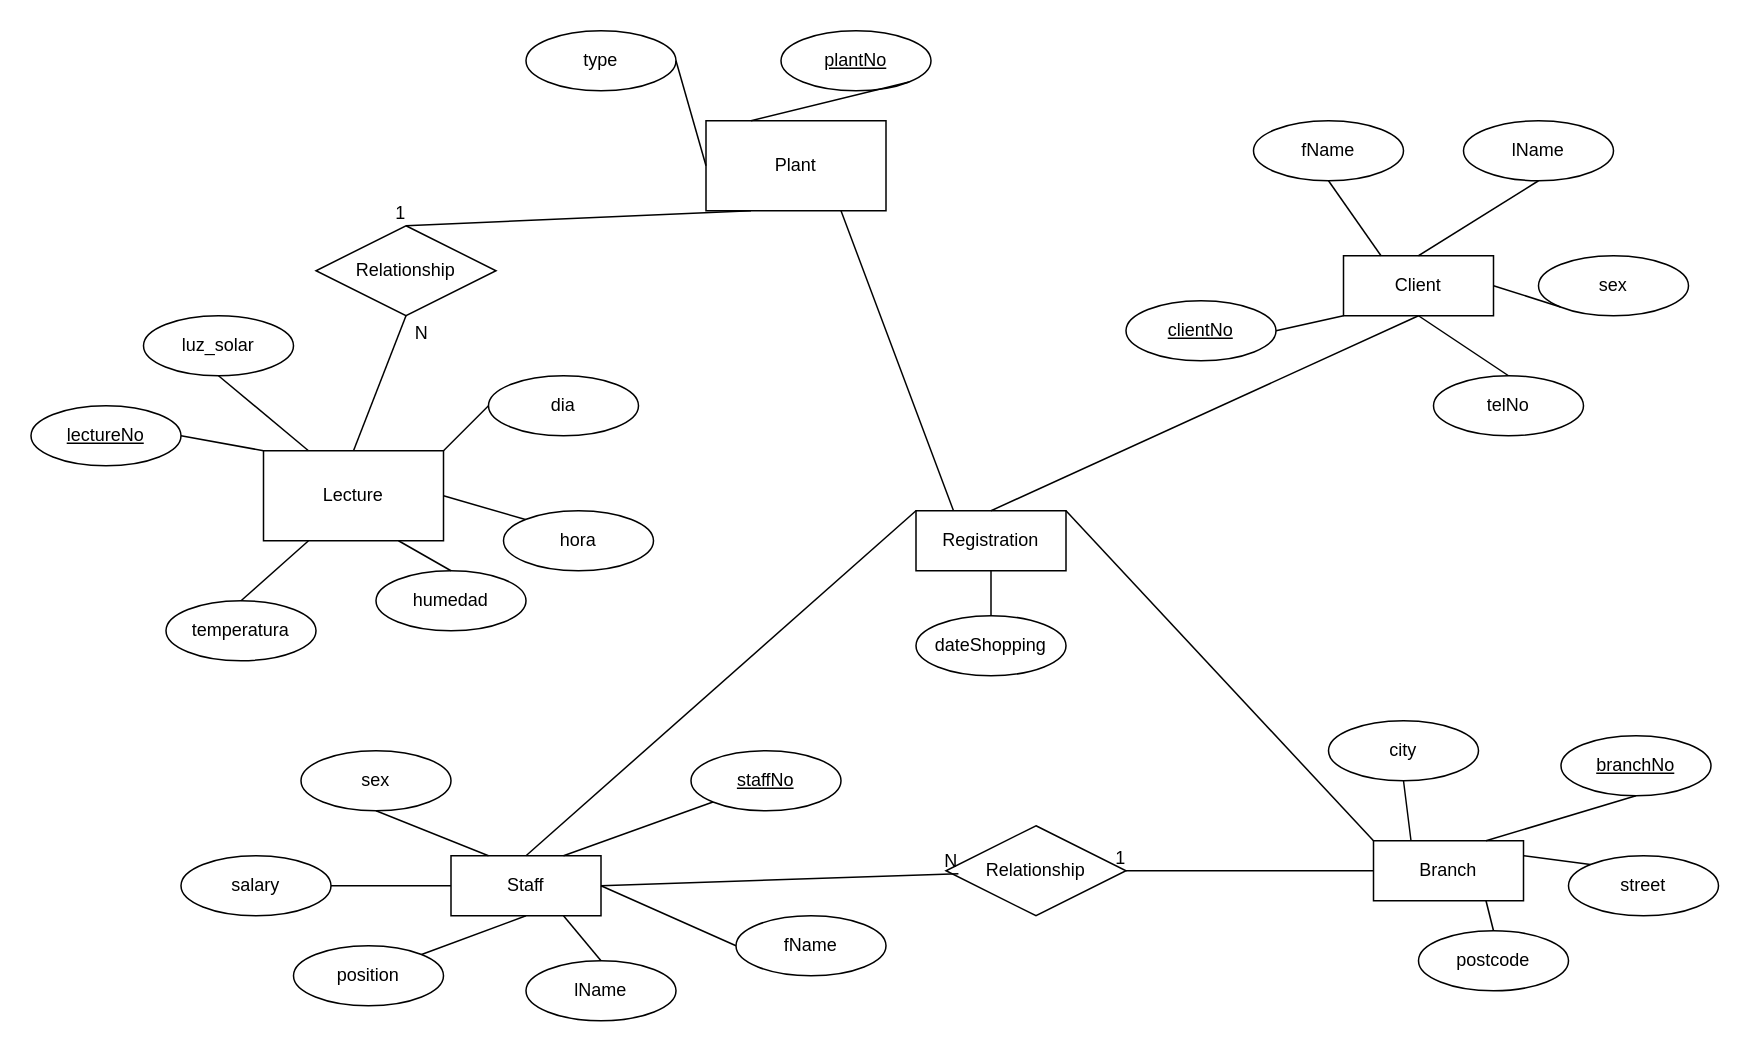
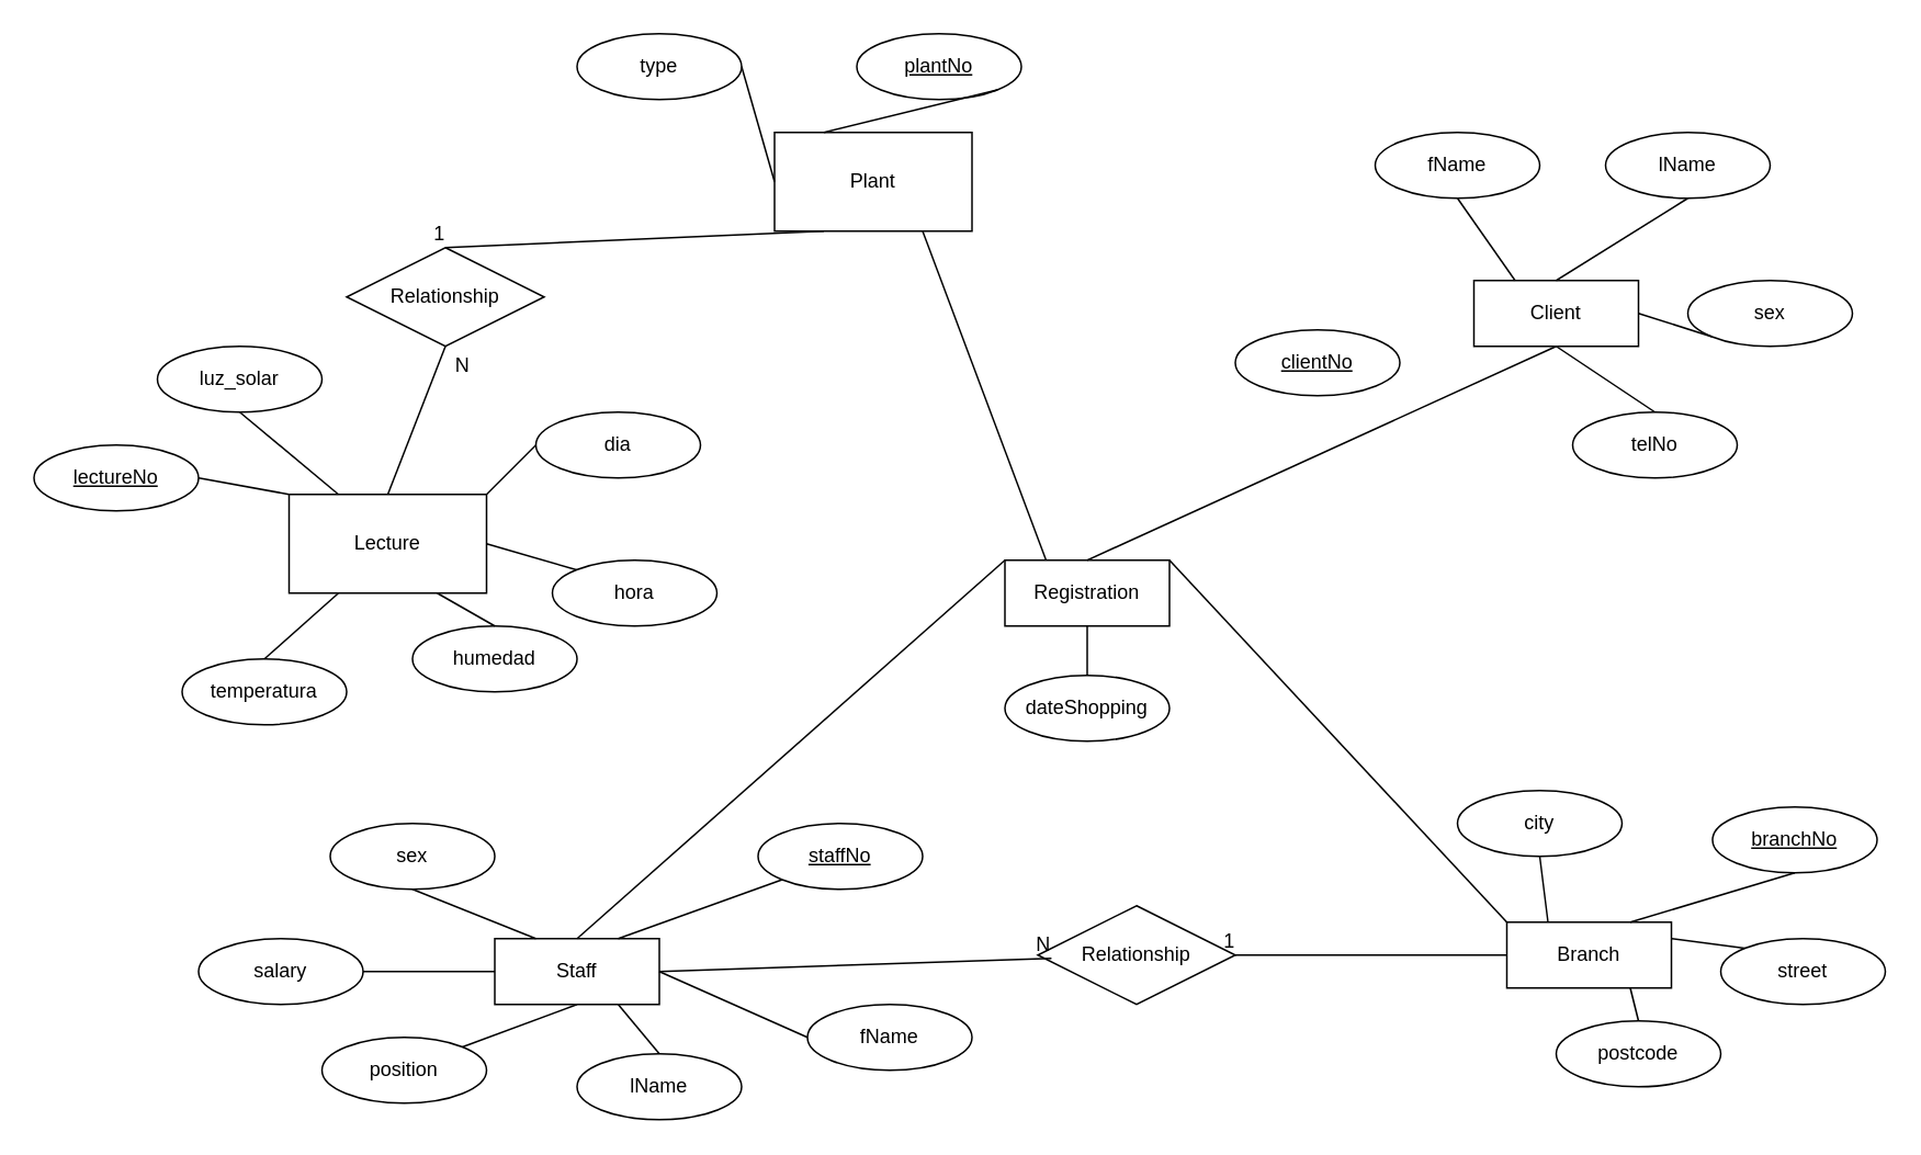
  <mxCell id="0" />
  <mxCell id="1" parent="0" />
  <mxCell id="2" value="Plant" style="whiteSpace=wrap;html=1;align=center;" parent="1" vertex="1"><mxGeometry x="470" y="80" width="120" height="60" as="geometry" /></mxCell>
  <mxCell id="3" value="Client" style="whiteSpace=wrap;html=1;align=center;" parent="1" vertex="1"><mxGeometry x="895" y="170" width="100" height="40" as="geometry" /></mxCell>
  <mxCell id="4" value="Staff" style="whiteSpace=wrap;html=1;align=center;" parent="1" vertex="1"><mxGeometry x="300" y="570" width="100" height="40" as="geometry" /></mxCell>
  <mxCell id="5" value="Branch" style="whiteSpace=wrap;html=1;align=center;" parent="1" vertex="1"><mxGeometry x="915" y="560" width="100" height="40" as="geometry" /></mxCell>
  <mxCell id="6" value="Registration" style="whiteSpace=wrap;html=1;align=center;" parent="1" vertex="1"><mxGeometry x="610" y="340" width="100" height="40" as="geometry" /></mxCell>
  <mxCell id="7" value="type" style="ellipse;whiteSpace=wrap;html=1;align=center;" parent="1" vertex="1"><mxGeometry x="350" width="100" height="40" as="geometry" y="20" /></mxCell>
  <mxCell id="8" value="plantNo" style="ellipse;whiteSpace=wrap;html=1;align=center;fontStyle=4;" parent="1" vertex="1"><mxGeometry x="520" width="100" height="40" as="geometry" y="20" /></mxCell>
  <mxCell id="9" value="" style="endArrow=none;html=1;rounded=0;exitX=1;exitY=1;exitDx=0;exitDy=0;entryX=0.25;entryY=0;entryDx=0;entryDy=0;" parent="1" source="8" target="2" edge="1"><mxGeometry relative="1" as="geometry"><mxPoint x="355" y="110" as="sourcePoint" /><mxPoint x="515" y="110" as="targetPoint" /></mxGeometry></mxCell>
  <mxCell id="10" value="" style="endArrow=none;html=1;rounded=0;exitX=1;exitY=0.5;exitDx=0;exitDy=0;entryX=0;entryY=0.5;entryDx=0;entryDy=0;" parent="1" source="7" target="2" edge="1"><mxGeometry relative="1" as="geometry"><mxPoint x="410.355" y="74.142" as="sourcePoint" /><mxPoint x="425" y="110" as="targetPoint" /></mxGeometry></mxCell>
  <mxCell id="11" value="fName" style="ellipse;whiteSpace=wrap;html=1;align=center;" parent="1" vertex="1"><mxGeometry x="835" y="80" width="100" height="40" as="geometry" /></mxCell>
  <mxCell id="12" value="lName" style="ellipse;whiteSpace=wrap;html=1;align=center;" parent="1" vertex="1"><mxGeometry x="975" y="80" width="100" height="40" as="geometry" /></mxCell>
  <mxCell id="13" value="clientNo" style="ellipse;whiteSpace=wrap;html=1;align=center;fontStyle=4;" parent="1" vertex="1"><mxGeometry x="750" y="200" width="100" height="40" as="geometry" /></mxCell>
  <mxCell id="14" value="sex" style="ellipse;whiteSpace=wrap;html=1;align=center;" parent="1" vertex="1"><mxGeometry x="1025" y="170" width="100" height="40" as="geometry" /></mxCell>
  <mxCell id="15" value="telNo" style="ellipse;whiteSpace=wrap;html=1;align=center;" parent="1" vertex="1"><mxGeometry x="955" y="250" width="100" height="40" as="geometry" /></mxCell>
- <mxCell id="16" value="" style="endArrow=none;html=1;rounded=0;exitX=1;exitY=0.5;exitDx=0;exitDy=0;entryX=0;entryY=1;entryDx=0;entryDy=0;" parent="1" source="13" target="3" edge="1"><mxGeometry relative="1" as="geometry"><mxPoint x="835" y="300" as="sourcePoint" /><mxPoint x="995" y="300" as="targetPoint" /></mxGeometry></mxCell>
  <mxCell id="17" value="" style="endArrow=none;html=1;rounded=0;exitX=0.5;exitY=0;exitDx=0;exitDy=0;entryX=0.5;entryY=1;entryDx=0;entryDy=0;" parent="1" source="15" target="3" edge="1"><mxGeometry relative="1" as="geometry"><mxPoint x="855" y="240" as="sourcePoint" /><mxPoint x="905" y="220" as="targetPoint" /></mxGeometry></mxCell>
  <mxCell id="18" value="" style="endArrow=none;html=1;rounded=0;exitX=0.5;exitY=1;exitDx=0;exitDy=0;entryX=0.25;entryY=0;entryDx=0;entryDy=0;" parent="1" source="11" target="3" edge="1"><mxGeometry relative="1" as="geometry"><mxPoint x="865" y="250" as="sourcePoint" /><mxPoint x="915" y="230" as="targetPoint" /></mxGeometry></mxCell>
  <mxCell id="19" value="" style="endArrow=none;html=1;rounded=0;exitX=0.5;exitY=0;exitDx=0;exitDy=0;entryX=0.5;entryY=1;entryDx=0;entryDy=0;" parent="1" source="3" target="12" edge="1"><mxGeometry relative="1" as="geometry"><mxPoint x="875" y="260" as="sourcePoint" /><mxPoint x="925" y="240" as="targetPoint" /></mxGeometry></mxCell>
  <mxCell id="20" value="" style="endArrow=none;html=1;rounded=0;exitX=1;exitY=0.5;exitDx=0;exitDy=0;entryX=0;entryY=1;entryDx=0;entryDy=0;" parent="1" source="3" target="14" edge="1"><mxGeometry relative="1" as="geometry"><mxPoint x="885" y="270" as="sourcePoint" /><mxPoint x="935" y="250" as="targetPoint" /></mxGeometry></mxCell>
  <mxCell id="21" value="branchNo" style="ellipse;whiteSpace=wrap;html=1;align=center;fontStyle=4;" parent="1" vertex="1"><mxGeometry x="1040" y="490" width="100" height="40" as="geometry" /></mxCell>
  <mxCell id="22" value="" style="endArrow=none;html=1;rounded=0;exitX=0.75;exitY=0;exitDx=0;exitDy=0;entryX=0.5;entryY=1;entryDx=0;entryDy=0;" parent="1" source="5" target="21" edge="1"><mxGeometry relative="1" as="geometry"><mxPoint x="1105" y="420" as="sourcePoint" /><mxPoint x="1115" y="380" as="targetPoint" /></mxGeometry></mxCell>
  <mxCell id="23" value="street" style="ellipse;whiteSpace=wrap;html=1;align=center;" parent="1" vertex="1"><mxGeometry x="1045" y="570" width="100" height="40" as="geometry" /></mxCell>
  <mxCell id="24" value="postcode" style="ellipse;whiteSpace=wrap;html=1;align=center;" parent="1" vertex="1"><mxGeometry x="945" y="620" width="100" height="40" as="geometry" /></mxCell>
  <mxCell id="25" value="city" style="ellipse;whiteSpace=wrap;html=1;align=center;" parent="1" vertex="1"><mxGeometry x="885" y="480" width="100" height="40" as="geometry" /></mxCell>
  <mxCell id="26" value="" style="endArrow=none;html=1;rounded=0;exitX=1;exitY=0.25;exitDx=0;exitDy=0;entryX=0;entryY=0;entryDx=0;entryDy=0;" parent="1" source="5" target="23" edge="1"><mxGeometry relative="1" as="geometry"><mxPoint x="1000" y="570" as="sourcePoint" /><mxPoint x="1045" y="550" as="targetPoint" /></mxGeometry></mxCell>
  <mxCell id="27" value="" style="endArrow=none;html=1;rounded=0;exitX=0.75;exitY=1;exitDx=0;exitDy=0;entryX=0.5;entryY=0;entryDx=0;entryDy=0;" parent="1" source="5" target="24" edge="1"><mxGeometry relative="1" as="geometry"><mxPoint x="1010" y="580" as="sourcePoint" /><mxPoint x="1055" y="560" as="targetPoint" /></mxGeometry></mxCell>
  <mxCell id="28" value="" style="endArrow=none;html=1;rounded=0;exitX=0.5;exitY=1;exitDx=0;exitDy=0;" parent="1" source="25" edge="1"><mxGeometry relative="1" as="geometry"><mxPoint x="1020" y="590" as="sourcePoint" /><mxPoint x="940" y="560" as="targetPoint" /></mxGeometry></mxCell>
  <mxCell id="29" value="staffNo" style="ellipse;whiteSpace=wrap;html=1;align=center;fontStyle=4;" parent="1" vertex="1"><mxGeometry x="460" y="500" width="100" height="40" as="geometry" /></mxCell>
  <mxCell id="30" value="fName" style="ellipse;whiteSpace=wrap;html=1;align=center;" parent="1" vertex="1"><mxGeometry x="490" y="610" width="100" height="40" as="geometry" /></mxCell>
  <mxCell id="31" value="lName" style="ellipse;whiteSpace=wrap;html=1;align=center;" parent="1" vertex="1"><mxGeometry x="350" y="640" width="100" height="40" as="geometry" /></mxCell>
  <mxCell id="32" value="position" style="ellipse;whiteSpace=wrap;html=1;align=center;" parent="1" vertex="1"><mxGeometry x="195" y="630" width="100" height="40" as="geometry" /></mxCell>
  <mxCell id="33" value="sex" style="ellipse;whiteSpace=wrap;html=1;align=center;" parent="1" vertex="1"><mxGeometry x="200" y="500" width="100" height="40" as="geometry" /></mxCell>
  <mxCell id="34" value="salary" style="ellipse;whiteSpace=wrap;html=1;align=center;" parent="1" vertex="1"><mxGeometry x="120" y="570" width="100" height="40" as="geometry" /></mxCell>
  <mxCell id="35" value="" style="endArrow=none;html=1;rounded=0;exitX=0.25;exitY=0;exitDx=0;exitDy=0;entryX=0.5;entryY=1;entryDx=0;entryDy=0;" parent="1" source="4" target="33" edge="1"><mxGeometry relative="1" as="geometry"><mxPoint x="413.04" y="302" as="sourcePoint" /><mxPoint x="390" y="350" as="targetPoint" /></mxGeometry></mxCell>
  <mxCell id="36" value="" style="endArrow=none;html=1;rounded=0;exitX=0.75;exitY=0;exitDx=0;exitDy=0;entryX=0;entryY=1;entryDx=0;entryDy=0;" parent="1" source="4" target="29" edge="1"><mxGeometry relative="1" as="geometry"><mxPoint x="355" y="570" as="sourcePoint" /><mxPoint x="320" y="540" as="targetPoint" /></mxGeometry></mxCell>
  <mxCell id="37" value="" style="endArrow=none;html=1;rounded=0;exitX=0;exitY=0.5;exitDx=0;exitDy=0;entryX=1;entryY=0.5;entryDx=0;entryDy=0;" parent="1" source="30" target="4" edge="1"><mxGeometry relative="1" as="geometry"><mxPoint x="365" y="580" as="sourcePoint" /><mxPoint x="330" y="550" as="targetPoint" /></mxGeometry></mxCell>
  <mxCell id="38" value="" style="endArrow=none;html=1;rounded=0;exitX=0.5;exitY=0;exitDx=0;exitDy=0;entryX=0.75;entryY=1;entryDx=0;entryDy=0;" parent="1" source="31" target="4" edge="1"><mxGeometry relative="1" as="geometry"><mxPoint x="375" y="590" as="sourcePoint" /><mxPoint x="400" y="600" as="targetPoint" /></mxGeometry></mxCell>
  <mxCell id="39" value="" style="endArrow=none;html=1;rounded=0;exitX=0.5;exitY=1;exitDx=0;exitDy=0;entryX=1;entryY=0;entryDx=0;entryDy=0;" parent="1" source="4" target="32" edge="1"><mxGeometry relative="1" as="geometry"><mxPoint x="385" y="600" as="sourcePoint" /><mxPoint x="350" y="570" as="targetPoint" /></mxGeometry></mxCell>
  <mxCell id="40" value="" style="endArrow=none;html=1;rounded=0;exitX=0;exitY=0.5;exitDx=0;exitDy=0;entryX=1;entryY=0.5;entryDx=0;entryDy=0;" parent="1" source="4" target="34" edge="1"><mxGeometry relative="1" as="geometry"><mxPoint x="395" y="610" as="sourcePoint" /><mxPoint x="360" y="580" as="targetPoint" /></mxGeometry></mxCell>
  <mxCell id="41" value="Relationship" style="shape=rhombus;perimeter=rhombusPerimeter;whiteSpace=wrap;html=1;align=center;" parent="1" vertex="1"><mxGeometry x="630" y="550" width="120" height="60" as="geometry" /></mxCell>
  <mxCell id="42" value="" style="endArrow=none;html=1;rounded=0;exitX=0;exitY=0.5;exitDx=0;exitDy=0;entryX=1;entryY=0.5;entryDx=0;entryDy=0;" parent="1" source="5" target="41" edge="1"><mxGeometry relative="1" as="geometry"><mxPoint x="520" y="600" as="sourcePoint" /><mxPoint x="680" y="600" as="targetPoint" /></mxGeometry></mxCell>
  <mxCell id="43" value="1" style="resizable=0;html=1;align=right;verticalAlign=bottom;" parent="42" connectable="0" vertex="1"><mxGeometry x="1" relative="1" as="geometry" /></mxCell>
  <mxCell id="44" value="" style="endArrow=none;html=1;rounded=0;exitX=1;exitY=0.5;exitDx=0;exitDy=0;entryX=0.069;entryY=0.533;entryDx=0;entryDy=0;entryPerimeter=0;" parent="1" source="4" target="41" edge="1"><mxGeometry relative="1" as="geometry"><mxPoint x="520" y="600" as="sourcePoint" /><mxPoint x="680" y="600" as="targetPoint" /></mxGeometry></mxCell>
  <mxCell id="45" value="N" style="resizable=0;html=1;align=right;verticalAlign=bottom;" parent="44" connectable="0" vertex="1"><mxGeometry x="1" relative="1" as="geometry" /></mxCell>
  <mxCell id="46" value="" style="endArrow=none;html=1;rounded=0;exitX=0;exitY=0;exitDx=0;exitDy=0;entryX=0.5;entryY=0;entryDx=0;entryDy=0;" parent="1" source="6" target="4" edge="1"><mxGeometry relative="1" as="geometry"><mxPoint x="400" y="700" as="sourcePoint" /><mxPoint x="410" y="610" as="targetPoint" /></mxGeometry></mxCell>
  <mxCell id="47" value="" style="endArrow=none;html=1;rounded=0;exitX=1;exitY=0;exitDx=0;exitDy=0;entryX=0;entryY=0;entryDx=0;entryDy=0;" parent="1" source="6" target="5" edge="1"><mxGeometry relative="1" as="geometry"><mxPoint x="625" y="780" as="sourcePoint" /><mxPoint x="920" y="560" as="targetPoint" /></mxGeometry></mxCell>
  <mxCell id="48" value="" style="endArrow=none;html=1;rounded=0;exitX=0.5;exitY=0;exitDx=0;exitDy=0;entryX=0.5;entryY=1;entryDx=0;entryDy=0;" parent="1" source="6" target="3" edge="1"><mxGeometry relative="1" as="geometry"><mxPoint x="725" y="780" as="sourcePoint" /><mxPoint x="975" y="350" as="targetPoint" /></mxGeometry></mxCell>
  <mxCell id="49" value="dateShopping" style="ellipse;whiteSpace=wrap;html=1;align=center;" parent="1" vertex="1"><mxGeometry x="610" y="410" width="100" height="40" as="geometry" /></mxCell>
  <mxCell id="50" value="" style="endArrow=none;html=1;rounded=0;exitX=0.5;exitY=1;exitDx=0;exitDy=0;entryX=0.5;entryY=0;entryDx=0;entryDy=0;" parent="1" source="6" target="49" edge="1"><mxGeometry relative="1" as="geometry"><mxPoint x="625" y="780" as="sourcePoint" /><mxPoint x="430" y="610" as="targetPoint" /></mxGeometry></mxCell>
  <mxCell id="51" value="Lecture" style="whiteSpace=wrap;html=1;align=center;" parent="1" vertex="1"><mxGeometry x="175" y="300" width="120" height="60" as="geometry" /></mxCell>
  <mxCell id="52" value="lectureNo" style="ellipse;whiteSpace=wrap;html=1;align=center;fontStyle=4;" parent="1" vertex="1"><mxGeometry x="20" y="270" width="100" height="40" as="geometry" /></mxCell>
  <mxCell id="53" value="" style="endArrow=none;html=1;rounded=0;entryX=0;entryY=0;entryDx=0;entryDy=0;exitX=1;exitY=0.5;exitDx=0;exitDy=0;" parent="1" source="52" target="51" edge="1"><mxGeometry relative="1" as="geometry"><mxPoint x="440" y="70" as="sourcePoint" /><mxPoint x="600" y="70" as="targetPoint" /></mxGeometry></mxCell>
  <mxCell id="54" value="Relationship" style="shape=rhombus;perimeter=rhombusPerimeter;whiteSpace=wrap;html=1;align=center;" parent="1" vertex="1"><mxGeometry y="150" width="120" height="60" as="geometry" x="210" /></mxCell>
  <mxCell id="55" value="" style="endArrow=none;html=1;rounded=0;entryX=0.5;entryY=0;entryDx=0;entryDy=0;exitX=0.25;exitY=1;exitDx=0;exitDy=0;" parent="1" source="2" target="54" edge="1"><mxGeometry relative="1" as="geometry"><mxPoint x="90" y="200" as="sourcePoint" /><mxPoint x="350" y="110" as="targetPoint" /></mxGeometry></mxCell>
  <mxCell id="56" value="1" style="resizable=0;html=1;align=right;verticalAlign=bottom;" parent="55" connectable="0" vertex="1"><mxGeometry x="1" relative="1" as="geometry" /></mxCell>
  <mxCell id="57" value="" style="endArrow=none;html=1;rounded=0;entryX=0.5;entryY=1;entryDx=0;entryDy=0;exitX=0.5;exitY=0;exitDx=0;exitDy=0;" parent="1" source="51" target="54" edge="1"><mxGeometry relative="1" as="geometry"><mxPoint x="60" y="360" as="sourcePoint" /><mxPoint x="220" y="360" as="targetPoint" /></mxGeometry></mxCell>
  <mxCell id="58" value="N" style="resizable=0;html=1;align=right;verticalAlign=bottom;" parent="57" connectable="0" vertex="1"><mxGeometry x="1" relative="1" as="geometry"><mxPoint x="15" y="20" as="offset" /></mxGeometry></mxCell>
  <mxCell id="59" value="hora" style="ellipse;whiteSpace=wrap;html=1;align=center;" parent="1" vertex="1"><mxGeometry x="335" y="340" width="100" height="40" as="geometry" /></mxCell>
  <mxCell id="60" value="dia" style="ellipse;whiteSpace=wrap;html=1;align=center;" parent="1" vertex="1"><mxGeometry x="325" y="250" width="100" height="40" as="geometry" /></mxCell>
  <mxCell id="61" value="humedad" style="ellipse;whiteSpace=wrap;html=1;align=center;" parent="1" vertex="1"><mxGeometry x="250" y="380" width="100" height="40" as="geometry" /></mxCell>
  <mxCell id="62" value="temperatura" style="ellipse;whiteSpace=wrap;html=1;align=center;" parent="1" vertex="1"><mxGeometry x="110" y="400" width="100" height="40" as="geometry" /></mxCell>
  <mxCell id="63" value="luz_solar" style="ellipse;whiteSpace=wrap;html=1;align=center;" parent="1" vertex="1"><mxGeometry x="95" y="210" width="100" height="40" as="geometry" /></mxCell>
  <mxCell id="64" value="" style="endArrow=none;html=1;rounded=0;entryX=0.25;entryY=0;entryDx=0;entryDy=0;exitX=0.5;exitY=1;exitDx=0;exitDy=0;" parent="1" source="63" target="51" edge="1"><mxGeometry relative="1" as="geometry"><mxPoint x="130" y="300" as="sourcePoint" /><mxPoint x="185" y="310" as="targetPoint" /></mxGeometry></mxCell>
  <mxCell id="65" value="" style="endArrow=none;html=1;rounded=0;entryX=0.25;entryY=1;entryDx=0;entryDy=0;exitX=0.5;exitY=0;exitDx=0;exitDy=0;" parent="1" source="62" target="51" edge="1"><mxGeometry relative="1" as="geometry"><mxPoint x="160" y="400" as="sourcePoint" /><mxPoint x="205" y="330" as="targetPoint" /></mxGeometry></mxCell>
  <mxCell id="66" value="" style="endArrow=none;html=1;rounded=0;entryX=0.5;entryY=0;entryDx=0;entryDy=0;exitX=0.75;exitY=1;exitDx=0;exitDy=0;" parent="1" source="51" target="61" edge="1"><mxGeometry relative="1" as="geometry"><mxPoint x="160" y="330" as="sourcePoint" /><mxPoint x="215" y="340" as="targetPoint" /></mxGeometry></mxCell>
  <mxCell id="67" value="" style="endArrow=none;html=1;rounded=0;entryX=0;entryY=0;entryDx=0;entryDy=0;exitX=1;exitY=0.5;exitDx=0;exitDy=0;" parent="1" source="51" target="59" edge="1"><mxGeometry relative="1" as="geometry"><mxPoint x="170" y="340" as="sourcePoint" /><mxPoint x="225" y="350" as="targetPoint" /></mxGeometry></mxCell>
  <mxCell id="68" value="" style="endArrow=none;html=1;rounded=0;entryX=0;entryY=0.5;entryDx=0;entryDy=0;exitX=1;exitY=0;exitDx=0;exitDy=0;" parent="1" source="51" target="60" edge="1"><mxGeometry relative="1" as="geometry"><mxPoint x="180" y="350" as="sourcePoint" /><mxPoint x="235" y="360" as="targetPoint" /></mxGeometry></mxCell>
  <mxCell id="69" value="" style="endArrow=none;html=1;rounded=0;entryX=0.25;entryY=0;entryDx=0;entryDy=0;exitX=0.75;exitY=1;exitDx=0;exitDy=0;" parent="1" source="2" target="6" edge="1"><mxGeometry relative="1" as="geometry"><mxPoint x="190" y="360" as="sourcePoint" /><mxPoint x="245" y="370" as="targetPoint" /></mxGeometry></mxCell>
